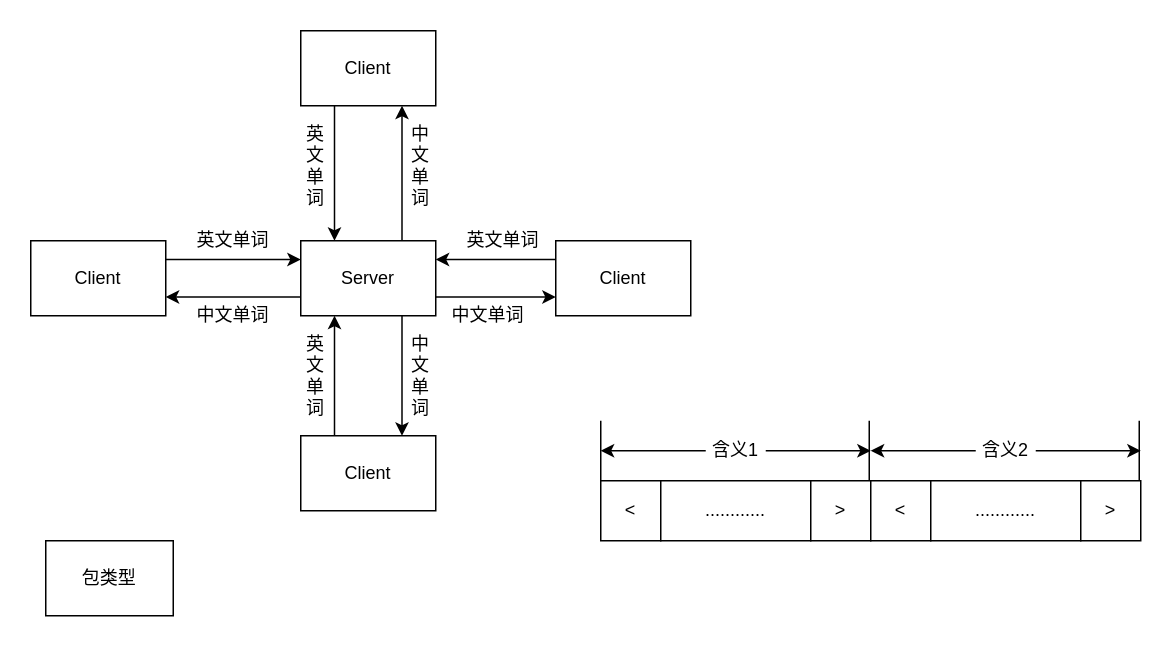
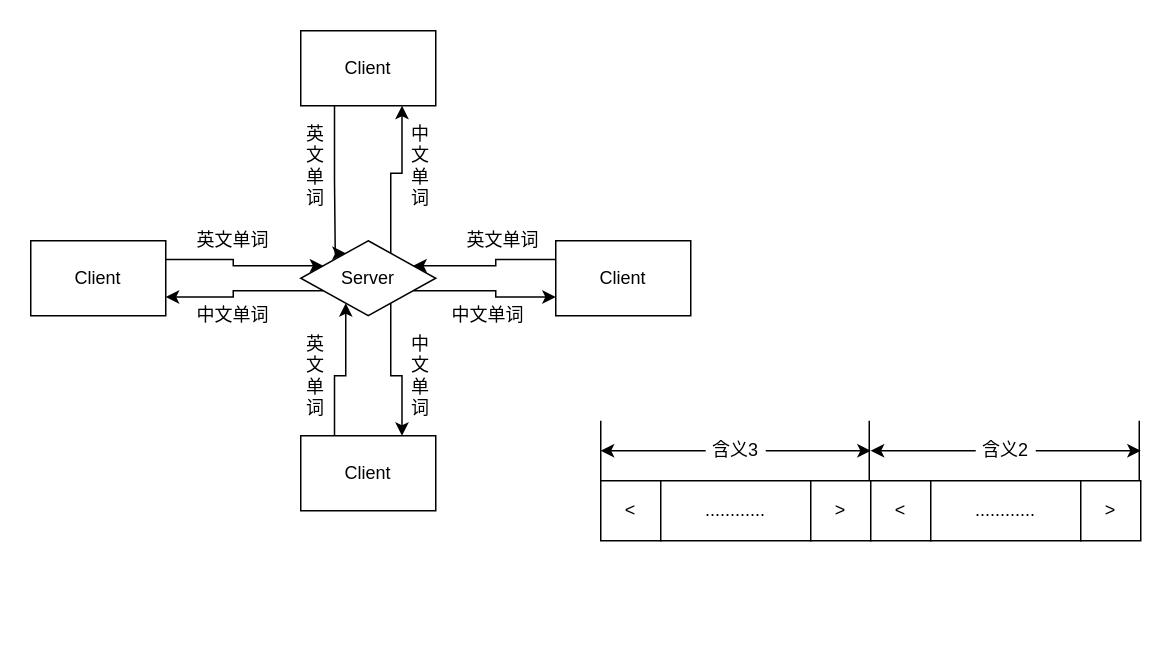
  <mxCell id="0" />
  <mxCell id="1" parent="0" />
  <mxCell id="2" style="edgeStyle=orthogonalEdgeStyle;rounded=0;orthogonalLoop=1;jettySize=auto;html=1;exitX=0.75;exitY=0;exitDx=0;exitDy=0;entryX=0.75;entryY=1;entryDx=0;entryDy=0;" edge="1" parent="1" source="6" target="14"><mxGeometry relative="1" as="geometry" /></mxCell>
  <mxCell id="3" style="edgeStyle=orthogonalEdgeStyle;rounded=0;orthogonalLoop=1;jettySize=auto;html=1;exitX=1;exitY=0.75;exitDx=0;exitDy=0;entryX=0;entryY=0.75;entryDx=0;entryDy=0;" edge="1" parent="1" source="6" target="12"><mxGeometry relative="1" as="geometry" /></mxCell>
  <mxCell id="4" style="edgeStyle=orthogonalEdgeStyle;rounded=0;orthogonalLoop=1;jettySize=auto;html=1;exitX=0.75;exitY=1;exitDx=0;exitDy=0;entryX=0.75;entryY=0;entryDx=0;entryDy=0;" edge="1" parent="1" source="6" target="10"><mxGeometry relative="1" as="geometry" /></mxCell>
  <mxCell id="5" style="edgeStyle=orthogonalEdgeStyle;rounded=0;orthogonalLoop=1;jettySize=auto;html=1;exitX=0;exitY=0.75;exitDx=0;exitDy=0;entryX=1;entryY=0.75;entryDx=0;entryDy=0;" edge="1" parent="1" source="6" target="8"><mxGeometry relative="1" as="geometry" /></mxCell>
- <mxCell id="6" value="Server" style="rounded=0;whiteSpace=wrap;html=1;" vertex="1" parent="1"><mxGeometry x="200" y="160" width="90" height="50" as="geometry" /></mxCell>
+ <mxCell id="6" value="Server" style="rhombus;whiteSpace=wrap;html=1;" vertex="1" parent="1"><mxGeometry x="200" y="160" width="90" height="50" as="geometry" /></mxCell>
  <mxCell id="7" style="edgeStyle=orthogonalEdgeStyle;rounded=0;orthogonalLoop=1;jettySize=auto;html=1;exitX=1;exitY=0.25;exitDx=0;exitDy=0;entryX=0;entryY=0.25;entryDx=0;entryDy=0;" edge="1" parent="1" source="8" target="6"><mxGeometry relative="1" as="geometry" /></mxCell>
  <mxCell id="8" value="Client" style="rounded=0;whiteSpace=wrap;html=1;" vertex="1" parent="1"><mxGeometry x="20" y="160" width="90" height="50" as="geometry" /></mxCell>
  <mxCell id="9" style="edgeStyle=orthogonalEdgeStyle;rounded=0;orthogonalLoop=1;jettySize=auto;html=1;exitX=0.25;exitY=0;exitDx=0;exitDy=0;entryX=0.25;entryY=1;entryDx=0;entryDy=0;" edge="1" parent="1" source="10" target="6"><mxGeometry relative="1" as="geometry" /></mxCell>
  <mxCell id="10" value="Client" style="rounded=0;whiteSpace=wrap;html=1;" vertex="1" parent="1"><mxGeometry x="200" y="290" width="90" height="50" as="geometry" /></mxCell>
  <mxCell id="11" style="edgeStyle=orthogonalEdgeStyle;rounded=0;orthogonalLoop=1;jettySize=auto;html=1;exitX=0;exitY=0.25;exitDx=0;exitDy=0;entryX=1;entryY=0.25;entryDx=0;entryDy=0;" edge="1" parent="1" source="12" target="6"><mxGeometry relative="1" as="geometry" /></mxCell>
  <mxCell id="12" value="Client" style="rounded=0;whiteSpace=wrap;html=1;" vertex="1" parent="1"><mxGeometry x="370" y="160" width="90" height="50" as="geometry" /></mxCell>
  <mxCell id="13" style="edgeStyle=orthogonalEdgeStyle;rounded=0;orthogonalLoop=1;jettySize=auto;html=1;exitX=0.25;exitY=1;exitDx=0;exitDy=0;entryX=0.25;entryY=0;entryDx=0;entryDy=0;" edge="1" parent="1" source="14" target="6"><mxGeometry relative="1" as="geometry"><Array as="points"><mxPoint x="223" y="120" /><mxPoint x="223" y="120" /></Array></mxGeometry></mxCell>
  <mxCell id="14" value="Client" style="rounded=0;whiteSpace=wrap;html=1;" vertex="1" parent="1"><mxGeometry x="200" width="90" height="50" as="geometry" y="20" /></mxCell>
  <mxCell id="15" value="英文单词" style="text;html=1;strokeColor=none;fillColor=none;align=center;verticalAlign=middle;whiteSpace=wrap;rounded=0;" vertex="1" parent="1"><mxGeometry x="200" y="80" width="20" height="60" as="geometry" /></mxCell>
  <mxCell id="16" value="英文单词" style="text;html=1;strokeColor=none;fillColor=none;align=center;verticalAlign=middle;whiteSpace=wrap;rounded=0;" vertex="1" parent="1"><mxGeometry x="200" y="220" width="20" height="60" as="geometry" /></mxCell>
  <mxCell id="17" value="中文单词" style="text;html=1;strokeColor=none;fillColor=none;align=center;verticalAlign=middle;whiteSpace=wrap;rounded=0;" vertex="1" parent="1"><mxGeometry x="270" y="80" width="20" height="60" as="geometry" /></mxCell>
  <mxCell id="18" value="中文单词" style="text;html=1;strokeColor=none;fillColor=none;align=center;verticalAlign=middle;whiteSpace=wrap;rounded=0;" vertex="1" parent="1"><mxGeometry x="270" y="220" width="20" height="60" as="geometry" /></mxCell>
  <mxCell id="19" value="中文单词" style="text;html=1;strokeColor=none;fillColor=none;align=center;verticalAlign=middle;whiteSpace=wrap;rounded=0;" vertex="1" parent="1"><mxGeometry x="290" y="200" width="70" height="20" as="geometry" /></mxCell>
  <mxCell id="20" value="中文单词" style="text;html=1;strokeColor=none;fillColor=none;align=center;verticalAlign=middle;whiteSpace=wrap;rounded=0;" vertex="1" parent="1"><mxGeometry x="120" y="200" width="70" height="20" as="geometry" /></mxCell>
  <mxCell id="21" value="英文单词" style="text;html=1;strokeColor=none;fillColor=none;align=center;verticalAlign=middle;whiteSpace=wrap;rounded=0;" vertex="1" parent="1"><mxGeometry x="300" y="150" width="70" height="20" as="geometry" /></mxCell>
  <mxCell id="22" value="英文单词" style="text;html=1;strokeColor=none;fillColor=none;align=center;verticalAlign=middle;whiteSpace=wrap;rounded=0;" vertex="1" parent="1"><mxGeometry x="120" y="150" width="70" height="20" as="geometry" /></mxCell>
  <mxCell id="23" value="" style="group" vertex="1" connectable="0" parent="1"><mxGeometry x="30" y="360" width="170" height="50" as="geometry" /></mxCell>
- <mxCell id="24" value="包类型" style="rounded=0;whiteSpace=wrap;html=1;" vertex="1" parent="23"><mxGeometry width="85" height="50" as="geometry" /></mxCell>
  <mxCell id="25" value="&amp;lt;" style="rounded=0;whiteSpace=wrap;html=1;" vertex="1" parent="1"><mxGeometry x="400" y="320" width="40" height="40" as="geometry" /></mxCell>
  <mxCell id="26" value="............" style="rounded=0;whiteSpace=wrap;html=1;" vertex="1" parent="1"><mxGeometry x="440" y="320" width="100" height="40" as="geometry" /></mxCell>
  <mxCell id="27" value="&amp;gt;" style="rounded=0;whiteSpace=wrap;html=1;" vertex="1" parent="1"><mxGeometry x="540" y="320" width="40" height="40" as="geometry" /></mxCell>
  <mxCell id="28" value="&amp;lt;" style="rounded=0;whiteSpace=wrap;html=1;" vertex="1" parent="1"><mxGeometry x="580" y="320" width="40" height="40" as="geometry" /></mxCell>
  <mxCell id="29" value="............" style="rounded=0;whiteSpace=wrap;html=1;" vertex="1" parent="1"><mxGeometry x="620" y="320" width="100" height="40" as="geometry" /></mxCell>
  <mxCell id="30" value="&amp;gt;" style="rounded=0;whiteSpace=wrap;html=1;" vertex="1" parent="1"><mxGeometry x="720" y="320" width="40" height="40" as="geometry" /></mxCell>
  <mxCell id="31" value="" style="endArrow=none;html=1;" edge="1" parent="1"><mxGeometry width="50" height="50" relative="1" as="geometry"><mxPoint x="400" y="320" as="sourcePoint" /><mxPoint x="400" y="280" as="targetPoint" /></mxGeometry></mxCell>
  <mxCell id="32" value="" style="endArrow=none;html=1;" edge="1" parent="1"><mxGeometry width="50" height="50" relative="1" as="geometry"><mxPoint x="579" y="320" as="sourcePoint" /><mxPoint x="579" y="280" as="targetPoint" /></mxGeometry></mxCell>
  <mxCell id="33" value="" style="endArrow=none;html=1;" edge="1" parent="1"><mxGeometry width="50" height="50" relative="1" as="geometry"><mxPoint x="759" y="320" as="sourcePoint" /><mxPoint x="759" y="280" as="targetPoint" /></mxGeometry></mxCell>
  <mxCell id="34" style="edgeStyle=orthogonalEdgeStyle;rounded=0;orthogonalLoop=1;jettySize=auto;html=1;" edge="1" parent="1" source="36"><mxGeometry relative="1" as="geometry"><mxPoint x="580" y="300" as="targetPoint" /></mxGeometry></mxCell>
  <mxCell id="35" style="edgeStyle=orthogonalEdgeStyle;rounded=0;orthogonalLoop=1;jettySize=auto;html=1;exitX=0;exitY=0.5;exitDx=0;exitDy=0;" edge="1" parent="1" source="36"><mxGeometry relative="1" as="geometry"><mxPoint x="400" y="300" as="targetPoint" /></mxGeometry></mxCell>
- <mxCell id="36" value="含义1" style="text;html=1;strokeColor=none;fillColor=none;align=center;verticalAlign=middle;whiteSpace=wrap;rounded=0;" vertex="1" parent="1"><mxGeometry x="470" y="290" width="40" height="20" as="geometry" /></mxCell>
+ <mxCell id="36" value="含义3" style="text;html=1;strokeColor=none;fillColor=none;align=center;verticalAlign=middle;whiteSpace=wrap;rounded=0;" vertex="1" parent="1"><mxGeometry x="470" y="290" width="40" height="20" as="geometry" /></mxCell>
  <mxCell id="37" style="edgeStyle=orthogonalEdgeStyle;rounded=0;orthogonalLoop=1;jettySize=auto;html=1;" edge="1" parent="1" source="39"><mxGeometry relative="1" as="geometry"><mxPoint x="580" y="300" as="targetPoint" /></mxGeometry></mxCell>
  <mxCell id="38" style="edgeStyle=orthogonalEdgeStyle;rounded=0;orthogonalLoop=1;jettySize=auto;html=1;" edge="1" parent="1" source="39"><mxGeometry relative="1" as="geometry"><mxPoint x="760" y="300" as="targetPoint" /></mxGeometry></mxCell>
  <mxCell id="39" value="含义2" style="text;html=1;strokeColor=none;fillColor=none;align=center;verticalAlign=middle;whiteSpace=wrap;rounded=0;" vertex="1" parent="1"><mxGeometry x="650" y="290" width="40" height="20" as="geometry" /></mxCell>
